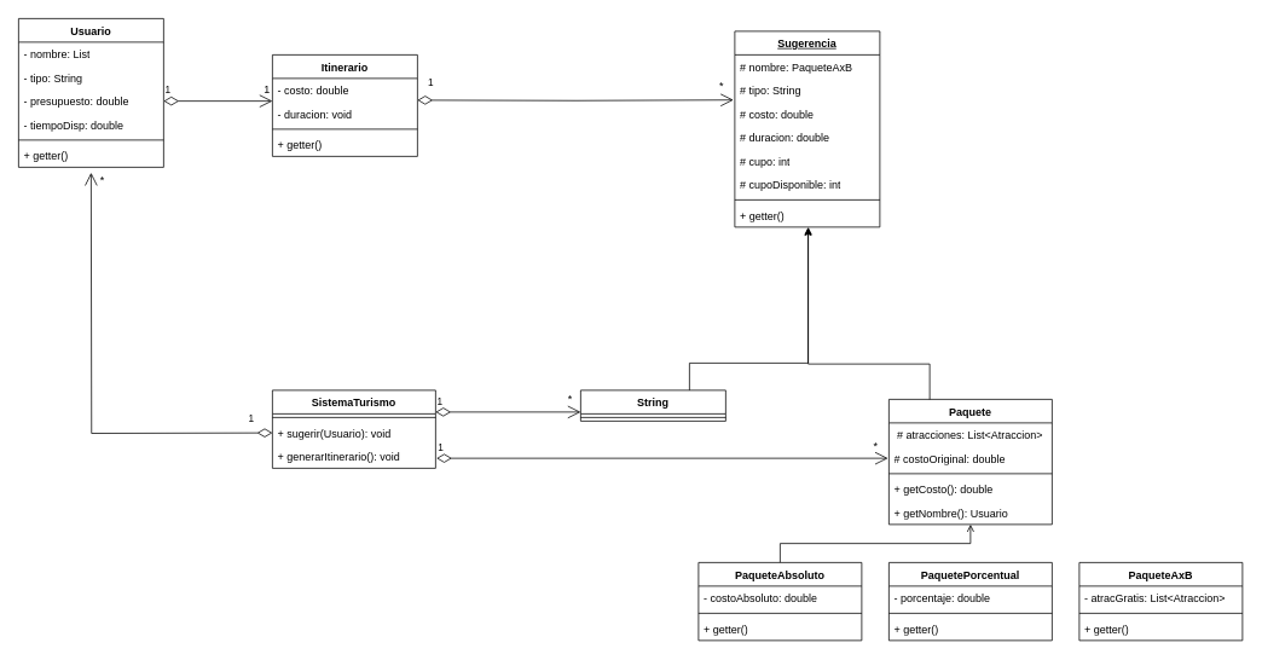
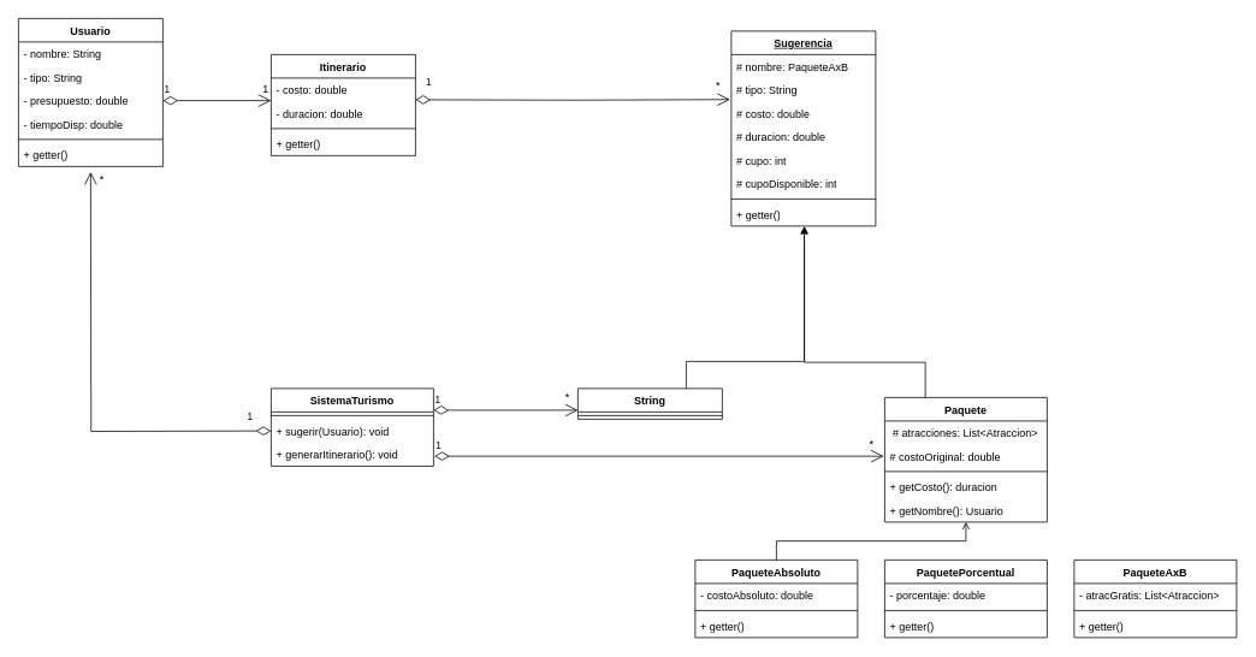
  <mxCell id="0" />
  <mxCell id="1" parent="0" />
  <mxCell id="2" value="&lt;u&gt;Sugerencia&lt;/u&gt;" style="swimlane;fontStyle=1;align=center;verticalAlign=top;childLayout=stackLayout;horizontal=1;startSize=26;horizontalStack=0;resizeParent=1;resizeParentMax=0;resizeLast=0;collapsible=1;marginBottom=0;whiteSpace=wrap;html=1;" parent="1" vertex="1"><mxGeometry x="810" y="34" width="160" height="216" as="geometry" /></mxCell>
  <mxCell id="3" value="# nombre: PaqueteAxB" style="text;strokeColor=none;fillColor=none;align=left;verticalAlign=top;spacingLeft=4;spacingRight=4;overflow=hidden;rotatable=0;points=[[0,0.5],[1,0.5]];portConstraint=eastwest;whiteSpace=wrap;html=1;" parent="2" vertex="1"><mxGeometry y="26" width="160" height="26" as="geometry" /></mxCell>
  <mxCell id="4" value="# tipo: String" style="text;strokeColor=none;fillColor=none;align=left;verticalAlign=top;spacingLeft=4;spacingRight=4;overflow=hidden;rotatable=0;points=[[0,0.5],[1,0.5]];portConstraint=eastwest;whiteSpace=wrap;html=1;" parent="2" vertex="1"><mxGeometry y="52" width="160" height="26" as="geometry" /></mxCell>
  <mxCell id="5" value="# costo: double" style="text;strokeColor=none;fillColor=none;align=left;verticalAlign=top;spacingLeft=4;spacingRight=4;overflow=hidden;rotatable=0;points=[[0,0.5],[1,0.5]];portConstraint=eastwest;whiteSpace=wrap;html=1;" parent="2" vertex="1"><mxGeometry y="78" width="160" height="26" as="geometry" /></mxCell>
  <mxCell id="6" value="# duracion: double" style="text;strokeColor=none;fillColor=none;align=left;verticalAlign=top;spacingLeft=4;spacingRight=4;overflow=hidden;rotatable=0;points=[[0,0.5],[1,0.5]];portConstraint=eastwest;whiteSpace=wrap;html=1;" parent="2" vertex="1"><mxGeometry y="104" width="160" height="26" as="geometry" /></mxCell>
  <mxCell id="7" value="# cupo: int" style="text;strokeColor=none;fillColor=none;align=left;verticalAlign=top;spacingLeft=4;spacingRight=4;overflow=hidden;rotatable=0;points=[[0,0.5],[1,0.5]];portConstraint=eastwest;whiteSpace=wrap;html=1;" parent="2" vertex="1"><mxGeometry y="130" width="160" height="26" as="geometry" /></mxCell>
  <mxCell id="8" value="# cupoDisponible: int" style="text;strokeColor=none;fillColor=none;align=left;verticalAlign=top;spacingLeft=4;spacingRight=4;overflow=hidden;rotatable=0;points=[[0,0.5],[1,0.5]];portConstraint=eastwest;whiteSpace=wrap;html=1;" parent="2" vertex="1"><mxGeometry y="156" width="160" height="26" as="geometry" /></mxCell>
  <mxCell id="9" value="" style="line;strokeWidth=1;fillColor=none;align=left;verticalAlign=middle;spacingTop=-1;spacingLeft=3;spacingRight=3;rotatable=0;labelPosition=right;points=[];portConstraint=eastwest;strokeColor=inherit;" parent="2" vertex="1"><mxGeometry y="182" width="160" height="8" as="geometry" /></mxCell>
  <mxCell id="10" value="+ getter()" style="text;strokeColor=none;fillColor=none;align=left;verticalAlign=top;spacingLeft=4;spacingRight=4;overflow=hidden;rotatable=0;points=[[0,0.5],[1,0.5]];portConstraint=eastwest;whiteSpace=wrap;html=1;" parent="2" vertex="1"><mxGeometry y="190" width="160" height="26" as="geometry" /></mxCell>
  <mxCell id="11" style="edgeStyle=orthogonalEdgeStyle;rounded=0;orthogonalLoop=1;jettySize=auto;html=1;exitX=0.75;exitY=0;exitDx=0;exitDy=0;entryX=0.505;entryY=1.038;entryDx=0;entryDy=0;entryPerimeter=0;" parent="1" source="12" target="10" edge="1"><mxGeometry relative="1" as="geometry"><Array as="points"><mxPoint x="760" y="400" /><mxPoint x="891" y="400" /></Array></mxGeometry></mxCell>
  <mxCell id="12" value="String" style="swimlane;fontStyle=1;align=center;verticalAlign=top;childLayout=stackLayout;horizontal=1;startSize=26;horizontalStack=0;resizeParent=1;resizeParentMax=0;resizeLast=0;collapsible=1;marginBottom=0;whiteSpace=wrap;html=1;" parent="1" vertex="1"><mxGeometry x="640" y="430" width="160" height="34" as="geometry" /></mxCell>
  <mxCell id="13" value="" style="line;strokeWidth=1;fillColor=none;align=left;verticalAlign=middle;spacingTop=-1;spacingLeft=3;spacingRight=3;rotatable=0;labelPosition=right;points=[];portConstraint=eastwest;strokeColor=inherit;" parent="12" vertex="1"><mxGeometry y="26" width="160" height="8" as="geometry" /></mxCell>
  <mxCell id="14" style="edgeStyle=orthogonalEdgeStyle;rounded=0;orthogonalLoop=1;jettySize=auto;html=1;exitX=0.25;exitY=0;exitDx=0;exitDy=0;" parent="1" edge="1"><mxGeometry relative="1" as="geometry"><mxPoint x="1025" y="441" as="sourcePoint" /><mxPoint x="891" y="250" as="targetPoint" /><Array as="points"><mxPoint x="1025" y="401" /><mxPoint x="891" y="401" /></Array></mxGeometry></mxCell>
  <mxCell id="15" value="Paquete" style="swimlane;fontStyle=1;align=center;verticalAlign=top;childLayout=stackLayout;horizontal=1;startSize=26;horizontalStack=0;resizeParent=1;resizeParentMax=0;resizeLast=0;collapsible=1;marginBottom=0;whiteSpace=wrap;html=1;" parent="1" vertex="1"><mxGeometry x="980" y="440" width="180" height="138" as="geometry" /></mxCell>
  <mxCell id="16" value="&amp;nbsp;# atracciones: List&amp;lt;Atraccion&amp;gt;" style="text;strokeColor=none;fillColor=none;align=left;verticalAlign=top;spacingLeft=4;spacingRight=4;overflow=hidden;rotatable=0;points=[[0,0.5],[1,0.5]];portConstraint=eastwest;whiteSpace=wrap;html=1;" parent="15" vertex="1"><mxGeometry y="26" width="180" height="26" as="geometry" /></mxCell>
  <mxCell id="17" value="# costoOriginal: double" style="text;strokeColor=none;fillColor=none;align=left;verticalAlign=top;spacingLeft=4;spacingRight=4;overflow=hidden;rotatable=0;points=[[0,0.5],[1,0.5]];portConstraint=eastwest;whiteSpace=wrap;html=1;" parent="15" vertex="1"><mxGeometry y="52" width="180" height="26" as="geometry" /></mxCell>
  <mxCell id="18" value="" style="line;strokeWidth=1;fillColor=none;align=left;verticalAlign=middle;spacingTop=-1;spacingLeft=3;spacingRight=3;rotatable=0;labelPosition=right;points=[];portConstraint=eastwest;strokeColor=inherit;" parent="15" vertex="1"><mxGeometry y="78" width="180" height="8" as="geometry" /></mxCell>
- <mxCell id="19" value="+ getCosto(): double" style="text;strokeColor=none;fillColor=none;align=left;verticalAlign=top;spacingLeft=4;spacingRight=4;overflow=hidden;rotatable=0;points=[[0,0.5],[1,0.5]];portConstraint=eastwest;whiteSpace=wrap;html=1;" parent="15" vertex="1"><mxGeometry y="86" width="180" height="26" as="geometry" /></mxCell>
+ <mxCell id="19" value="+ getCosto(): duracion" style="text;strokeColor=none;fillColor=none;align=left;verticalAlign=top;spacingLeft=4;spacingRight=4;overflow=hidden;rotatable=0;points=[[0,0.5],[1,0.5]];portConstraint=eastwest;whiteSpace=wrap;html=1;" parent="15" vertex="1"><mxGeometry y="86" width="180" height="26" as="geometry" /></mxCell>
  <mxCell id="20" value="+ getNombre(): Usuario" style="text;strokeColor=none;fillColor=none;align=left;verticalAlign=top;spacingLeft=4;spacingRight=4;overflow=hidden;rotatable=0;points=[[0,0.5],[1,0.5]];portConstraint=eastwest;whiteSpace=wrap;html=1;" parent="15" vertex="1"><mxGeometry y="112" width="180" height="26" as="geometry" /></mxCell>
  <mxCell id="21" style="edgeStyle=orthogonalEdgeStyle;rounded=0;orthogonalLoop=1;jettySize=auto;html=1;exitX=0.5;exitY=0;exitDx=0;exitDy=0;entryX=0.5;entryY=1;entryDx=0;entryDy=0;endArrow=open;" parent="1" source="22" target="15" edge="1"><mxGeometry relative="1" as="geometry" /></mxCell>
  <mxCell id="22" value="PaqueteAbsoluto" style="swimlane;fontStyle=1;align=center;verticalAlign=top;childLayout=stackLayout;horizontal=1;startSize=26;horizontalStack=0;resizeParent=1;resizeParentMax=0;resizeLast=0;collapsible=1;marginBottom=0;whiteSpace=wrap;html=1;" parent="1" vertex="1"><mxGeometry x="770" y="620" width="180" height="86" as="geometry" /></mxCell>
  <mxCell id="23" value="- costoAbsoluto: double" style="text;strokeColor=none;fillColor=none;align=left;verticalAlign=top;spacingLeft=4;spacingRight=4;overflow=hidden;rotatable=0;points=[[0,0.5],[1,0.5]];portConstraint=eastwest;whiteSpace=wrap;html=1;" parent="22" vertex="1"><mxGeometry y="26" width="180" height="26" as="geometry" /></mxCell>
  <mxCell id="24" value="" style="line;strokeWidth=1;fillColor=none;align=left;verticalAlign=middle;spacingTop=-1;spacingLeft=3;spacingRight=3;rotatable=0;labelPosition=right;points=[];portConstraint=eastwest;strokeColor=inherit;" parent="22" vertex="1"><mxGeometry y="52" width="180" height="8" as="geometry" /></mxCell>
  <mxCell id="25" value="+ getter()" style="text;strokeColor=none;fillColor=none;align=left;verticalAlign=top;spacingLeft=4;spacingRight=4;overflow=hidden;rotatable=0;points=[[0,0.5],[1,0.5]];portConstraint=eastwest;whiteSpace=wrap;html=1;" parent="22" vertex="1"><mxGeometry y="60" width="180" height="26" as="geometry" /></mxCell>
  <mxCell id="26" value="PaquetePorcentual" style="swimlane;fontStyle=1;align=center;verticalAlign=top;childLayout=stackLayout;horizontal=1;startSize=26;horizontalStack=0;resizeParent=1;resizeParentMax=0;resizeLast=0;collapsible=1;marginBottom=0;whiteSpace=wrap;html=1;" parent="1" vertex="1"><mxGeometry x="980" y="620" width="180" height="86" as="geometry" /></mxCell>
  <mxCell id="27" value="- porcentaje: double" style="text;strokeColor=none;fillColor=none;align=left;verticalAlign=top;spacingLeft=4;spacingRight=4;overflow=hidden;rotatable=0;points=[[0,0.5],[1,0.5]];portConstraint=eastwest;whiteSpace=wrap;html=1;" parent="26" vertex="1"><mxGeometry y="26" width="180" height="26" as="geometry" /></mxCell>
  <mxCell id="28" value="" style="line;strokeWidth=1;fillColor=none;align=left;verticalAlign=middle;spacingTop=-1;spacingLeft=3;spacingRight=3;rotatable=0;labelPosition=right;points=[];portConstraint=eastwest;strokeColor=inherit;" parent="26" vertex="1"><mxGeometry y="52" width="180" height="8" as="geometry" /></mxCell>
  <mxCell id="29" value="+ getter()" style="text;strokeColor=none;fillColor=none;align=left;verticalAlign=top;spacingLeft=4;spacingRight=4;overflow=hidden;rotatable=0;points=[[0,0.5],[1,0.5]];portConstraint=eastwest;whiteSpace=wrap;html=1;" parent="26" vertex="1"><mxGeometry y="60" width="180" height="26" as="geometry" /></mxCell>
  <mxCell id="30" value="PaqueteAxB" style="swimlane;fontStyle=1;align=center;verticalAlign=top;childLayout=stackLayout;horizontal=1;startSize=26;horizontalStack=0;resizeParent=1;resizeParentMax=0;resizeLast=0;collapsible=1;marginBottom=0;whiteSpace=wrap;html=1;" parent="1" vertex="1"><mxGeometry x="1190" y="620" width="180" height="86" as="geometry" /></mxCell>
  <mxCell id="31" value="- atracGratis: List&amp;lt;Atraccion&amp;gt;" style="text;strokeColor=none;fillColor=none;align=left;verticalAlign=top;spacingLeft=4;spacingRight=4;overflow=hidden;rotatable=0;points=[[0,0.5],[1,0.5]];portConstraint=eastwest;whiteSpace=wrap;html=1;" parent="30" vertex="1"><mxGeometry y="26" width="180" height="26" as="geometry" /></mxCell>
  <mxCell id="32" value="" style="line;strokeWidth=1;fillColor=none;align=left;verticalAlign=middle;spacingTop=-1;spacingLeft=3;spacingRight=3;rotatable=0;labelPosition=right;points=[];portConstraint=eastwest;strokeColor=inherit;" parent="30" vertex="1"><mxGeometry y="52" width="180" height="8" as="geometry" /></mxCell>
  <mxCell id="33" value="+ getter()" style="text;strokeColor=none;fillColor=none;align=left;verticalAlign=top;spacingLeft=4;spacingRight=4;overflow=hidden;rotatable=0;points=[[0,0.5],[1,0.5]];portConstraint=eastwest;whiteSpace=wrap;html=1;" parent="30" vertex="1"><mxGeometry y="60" width="180" height="26" as="geometry" /></mxCell>
  <mxCell id="34" value="SistemaTurismo" style="swimlane;fontStyle=1;align=center;verticalAlign=top;childLayout=stackLayout;horizontal=1;startSize=26;horizontalStack=0;resizeParent=1;resizeParentMax=0;resizeLast=0;collapsible=1;marginBottom=0;whiteSpace=wrap;html=1;" parent="1" vertex="1"><mxGeometry x="300" y="430" width="180" height="86" as="geometry" /></mxCell>
  <mxCell id="35" value="" style="line;strokeWidth=1;fillColor=none;align=left;verticalAlign=middle;spacingTop=-1;spacingLeft=3;spacingRight=3;rotatable=0;labelPosition=right;points=[];portConstraint=eastwest;strokeColor=inherit;" parent="34" vertex="1"><mxGeometry y="26" width="180" height="8" as="geometry" /></mxCell>
  <mxCell id="36" value="+ sugerir(Usuario): void" style="text;strokeColor=none;fillColor=none;align=left;verticalAlign=top;spacingLeft=4;spacingRight=4;overflow=hidden;rotatable=0;points=[[0,0.5],[1,0.5]];portConstraint=eastwest;whiteSpace=wrap;html=1;" parent="34" vertex="1"><mxGeometry y="34" width="180" height="26" as="geometry" /></mxCell>
  <mxCell id="37" value="+ generarItinerario(): void" style="text;strokeColor=none;fillColor=none;align=left;verticalAlign=top;spacingLeft=4;spacingRight=4;overflow=hidden;rotatable=0;points=[[0,0.5],[1,0.5]];portConstraint=eastwest;whiteSpace=wrap;html=1;" parent="34" vertex="1"><mxGeometry y="60" width="180" height="26" as="geometry" /></mxCell>
  <mxCell id="38" value="1" style="endArrow=open;html=1;endSize=12;startArrow=diamondThin;startSize=14;startFill=0;edgeStyle=orthogonalEdgeStyle;align=left;verticalAlign=bottom;rounded=0;" parent="1" edge="1"><mxGeometry x="-1" y="3" relative="1" as="geometry"><mxPoint x="480" y="454" as="sourcePoint" /><mxPoint x="640" y="454" as="targetPoint" /></mxGeometry></mxCell>
  <mxCell id="39" value="*" style="text;html=1;align=center;verticalAlign=middle;resizable=0;points=[];autosize=1;strokeColor=none;fillColor=none;" parent="1" vertex="1"><mxGeometry x="613" y="425" width="30" height="30" as="geometry" /></mxCell>
  <mxCell id="40" value="1" style="endArrow=open;html=1;endSize=12;startArrow=diamondThin;startSize=14;startFill=0;edgeStyle=orthogonalEdgeStyle;align=left;verticalAlign=bottom;rounded=0;entryX=0;entryY=0.5;entryDx=0;entryDy=0;" parent="1" edge="1"><mxGeometry x="-1" y="3" relative="1" as="geometry"><mxPoint x="481" y="505" as="sourcePoint" /><mxPoint x="979" y="505" as="targetPoint" /><Array as="points" /></mxGeometry></mxCell>
  <mxCell id="41" value="*" style="text;html=1;align=center;verticalAlign=middle;resizable=0;points=[];autosize=1;strokeColor=none;fillColor=none;" parent="1" vertex="1"><mxGeometry x="950" y="477" width="30" height="30" as="geometry" /></mxCell>
  <mxCell id="42" value="Usuario" style="swimlane;fontStyle=1;align=center;verticalAlign=top;childLayout=stackLayout;horizontal=1;startSize=26;horizontalStack=0;resizeParent=1;resizeParentMax=0;resizeLast=0;collapsible=1;marginBottom=0;whiteSpace=wrap;html=1;" parent="1" vertex="1"><mxGeometry x="20" y="20" width="160" height="164" as="geometry" /></mxCell>
- <mxCell id="43" value="- nombre: List" style="text;strokeColor=none;fillColor=none;align=left;verticalAlign=top;spacingLeft=4;spacingRight=4;overflow=hidden;rotatable=0;points=[[0,0.5],[1,0.5]];portConstraint=eastwest;whiteSpace=wrap;html=1;" parent="42" vertex="1"><mxGeometry y="26" width="160" height="26" as="geometry" /></mxCell>
+ <mxCell id="43" value="- nombre: String" style="text;strokeColor=none;fillColor=none;align=left;verticalAlign=top;spacingLeft=4;spacingRight=4;overflow=hidden;rotatable=0;points=[[0,0.5],[1,0.5]];portConstraint=eastwest;whiteSpace=wrap;html=1;" parent="42" vertex="1"><mxGeometry y="26" width="160" height="26" as="geometry" /></mxCell>
  <mxCell id="44" value="- tipo: String" style="text;strokeColor=none;fillColor=none;align=left;verticalAlign=top;spacingLeft=4;spacingRight=4;overflow=hidden;rotatable=0;points=[[0,0.5],[1,0.5]];portConstraint=eastwest;whiteSpace=wrap;html=1;" parent="42" vertex="1"><mxGeometry y="52" width="160" height="26" as="geometry" /></mxCell>
  <mxCell id="45" value="- presupuesto: double" style="text;strokeColor=none;fillColor=none;align=left;verticalAlign=top;spacingLeft=4;spacingRight=4;overflow=hidden;rotatable=0;points=[[0,0.5],[1,0.5]];portConstraint=eastwest;whiteSpace=wrap;html=1;" parent="42" vertex="1"><mxGeometry y="78" width="160" height="26" as="geometry" /></mxCell>
  <mxCell id="46" value="- tiempoDisp: double" style="text;strokeColor=none;fillColor=none;align=left;verticalAlign=top;spacingLeft=4;spacingRight=4;overflow=hidden;rotatable=0;points=[[0,0.5],[1,0.5]];portConstraint=eastwest;whiteSpace=wrap;html=1;" parent="42" vertex="1"><mxGeometry y="104" width="160" height="26" as="geometry" /></mxCell>
  <mxCell id="47" value="" style="line;strokeWidth=1;fillColor=none;align=left;verticalAlign=middle;spacingTop=-1;spacingLeft=3;spacingRight=3;rotatable=0;labelPosition=right;points=[];portConstraint=eastwest;strokeColor=inherit;" parent="42" vertex="1"><mxGeometry y="130" width="160" height="8" as="geometry" /></mxCell>
  <mxCell id="48" value="+ getter()" style="text;strokeColor=none;fillColor=none;align=left;verticalAlign=top;spacingLeft=4;spacingRight=4;overflow=hidden;rotatable=0;points=[[0,0.5],[1,0.5]];portConstraint=eastwest;whiteSpace=wrap;html=1;" parent="42" vertex="1"><mxGeometry y="138" width="160" height="26" as="geometry" /></mxCell>
  <mxCell id="49" value="1" style="endArrow=open;html=1;endSize=12;startArrow=diamondThin;startSize=14;startFill=0;edgeStyle=orthogonalEdgeStyle;align=left;verticalAlign=bottom;rounded=0;exitX=1.063;exitY=0.308;exitDx=0;exitDy=0;exitPerimeter=0;entryX=-0.009;entryY=0.915;entryDx=0;entryDy=0;entryPerimeter=0;" parent="1" target="4" edge="1"><mxGeometry x="-0.943" y="10" relative="1" as="geometry"><mxPoint x="460" y="110.008" as="sourcePoint" /><mxPoint x="670" y="110" as="targetPoint" /><Array as="points" /><mxPoint as="offset" /></mxGeometry></mxCell>
  <mxCell id="50" value="*" style="text;html=1;align=center;verticalAlign=middle;resizable=0;points=[];autosize=1;strokeColor=none;fillColor=none;" parent="1" vertex="1"><mxGeometry x="97" y="183" width="30" height="30" as="geometry" /></mxCell>
  <mxCell id="51" value="*" style="text;html=1;align=center;verticalAlign=middle;resizable=0;points=[];autosize=1;strokeColor=none;fillColor=none;" parent="1" vertex="1"><mxGeometry x="780" y="79" width="30" height="30" as="geometry" /></mxCell>
  <mxCell id="52" value="Itinerario" style="swimlane;fontStyle=1;align=center;verticalAlign=top;childLayout=stackLayout;horizontal=1;startSize=26;horizontalStack=0;resizeParent=1;resizeParentMax=0;resizeLast=0;collapsible=1;marginBottom=0;whiteSpace=wrap;html=1;" parent="1" vertex="1"><mxGeometry x="300" y="60" width="160" height="112" as="geometry" /></mxCell>
  <mxCell id="53" value="- costo: double" style="text;strokeColor=none;fillColor=none;align=left;verticalAlign=top;spacingLeft=4;spacingRight=4;overflow=hidden;rotatable=0;points=[[0,0.5],[1,0.5]];portConstraint=eastwest;whiteSpace=wrap;html=1;" parent="52" vertex="1"><mxGeometry y="26" width="160" height="26" as="geometry" /></mxCell>
- <mxCell id="54" value="- duracion: void" style="text;strokeColor=none;fillColor=none;align=left;verticalAlign=top;spacingLeft=4;spacingRight=4;overflow=hidden;rotatable=0;points=[[0,0.5],[1,0.5]];portConstraint=eastwest;whiteSpace=wrap;html=1;" parent="52" vertex="1"><mxGeometry y="52" width="160" height="26" as="geometry" /></mxCell>
+ <mxCell id="54" value="- duracion: double" style="text;strokeColor=none;fillColor=none;align=left;verticalAlign=top;spacingLeft=4;spacingRight=4;overflow=hidden;rotatable=0;points=[[0,0.5],[1,0.5]];portConstraint=eastwest;whiteSpace=wrap;html=1;" parent="52" vertex="1"><mxGeometry y="52" width="160" height="26" as="geometry" /></mxCell>
  <mxCell id="55" value="" style="line;strokeWidth=1;fillColor=none;align=left;verticalAlign=middle;spacingTop=-1;spacingLeft=3;spacingRight=3;rotatable=0;labelPosition=right;points=[];portConstraint=eastwest;strokeColor=inherit;" parent="52" vertex="1"><mxGeometry y="78" width="160" height="8" as="geometry" /></mxCell>
  <mxCell id="56" value="+ getter()" style="text;strokeColor=none;fillColor=none;align=left;verticalAlign=top;spacingLeft=4;spacingRight=4;overflow=hidden;rotatable=0;points=[[0,0.5],[1,0.5]];portConstraint=eastwest;whiteSpace=wrap;html=1;" parent="52" vertex="1"><mxGeometry y="86" width="160" height="26" as="geometry" /></mxCell>
  <mxCell id="57" value="1" style="endArrow=open;html=1;endSize=12;startArrow=diamondThin;startSize=14;startFill=0;edgeStyle=orthogonalEdgeStyle;align=left;verticalAlign=bottom;rounded=0;" parent="1" edge="1"><mxGeometry x="-1" y="3" relative="1" as="geometry"><mxPoint x="180" y="111" as="sourcePoint" /><mxPoint x="300" y="111" as="targetPoint" /></mxGeometry></mxCell>
  <mxCell id="58" value="1" style="text;html=1;align=center;verticalAlign=middle;resizable=0;points=[];autosize=1;strokeColor=none;fillColor=none;" parent="1" vertex="1"><mxGeometry x="279" y="84" width="30" height="30" as="geometry" /></mxCell>
  <mxCell id="59" value="1" style="endArrow=open;html=1;endSize=12;startArrow=diamondThin;startSize=14;startFill=0;edgeStyle=orthogonalEdgeStyle;align=left;verticalAlign=bottom;rounded=0;exitX=1.063;exitY=0.308;exitDx=0;exitDy=0;exitPerimeter=0;" parent="1" edge="1"><mxGeometry x="-0.885" y="-7" relative="1" as="geometry"><mxPoint x="300" y="477" as="sourcePoint" /><mxPoint x="100" y="190" as="targetPoint" /><Array as="points" /><mxPoint as="offset" /></mxGeometry></mxCell>
